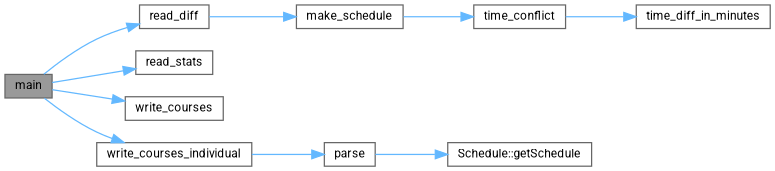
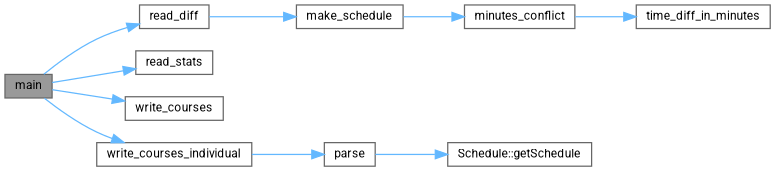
  digraph {
    fontname=Roboto
    rankdir=LR
    node [color=grey40 fillcolor=white fontname=Roboto fontsize=10 shape=box style=filled]
    edge [color=steelblue1 fontname=Roboto fontsize=10 labelfontname=Helvetica labelfontsize=10 style=solid]
    n1 [color=gray40 fillcolor=grey60 fontcolor=black height=0.2 label=main width=0.4]
    n2 [height=0.2 label=read_diff width=0.4]
    n3 [height=0.2 label=read_stats width=0.4]
    n4 [height=0.2 label=write_courses width=0.4]
    n5 [height=0.2 label=write_courses_individual width=0.4]
    n6 [height=0.2 label=make_schedule width=0.4]
    n7 [height=0.2 label=parse width=0.4]
-   n8 [height=0.2 label=time_conflict width=0.4]
+   n8 [height=0.2 label=minutes_conflict width=0.4]
    n9 [height=0.2 label=time_diff_in_minutes width=0.4]
    n10 [height=0.2 label="Schedule::getSchedule" width=0.4]
    n1 -> n2
    n1 -> n3
    n1 -> n4
    n1 -> n5
    n2 -> n6
    n5 -> n7
    n6 -> n8
    n7 -> n10
    n8 -> n9
  }
